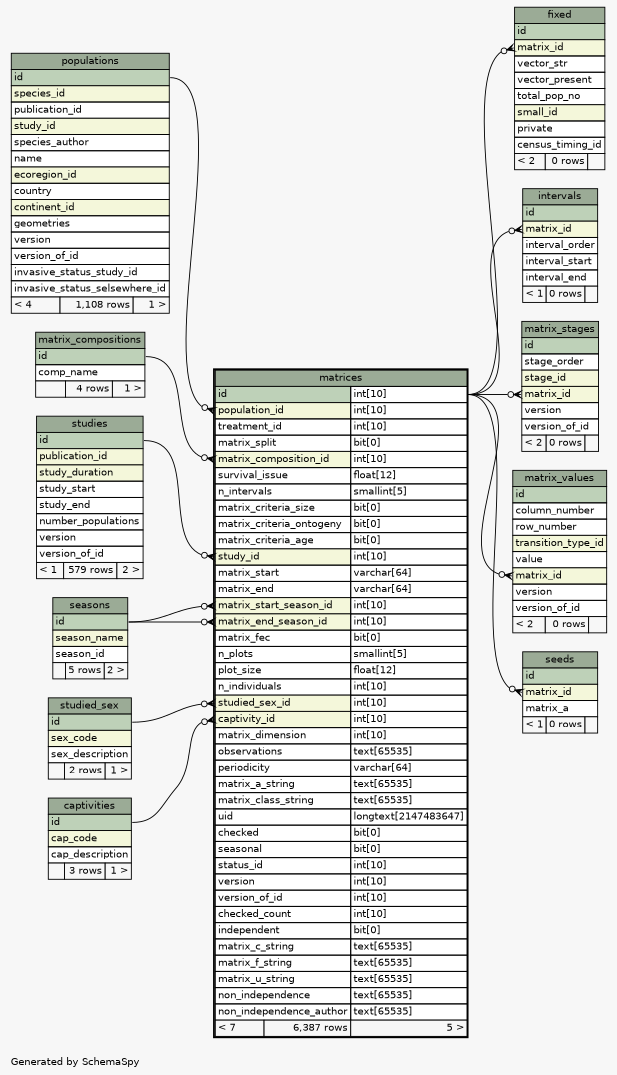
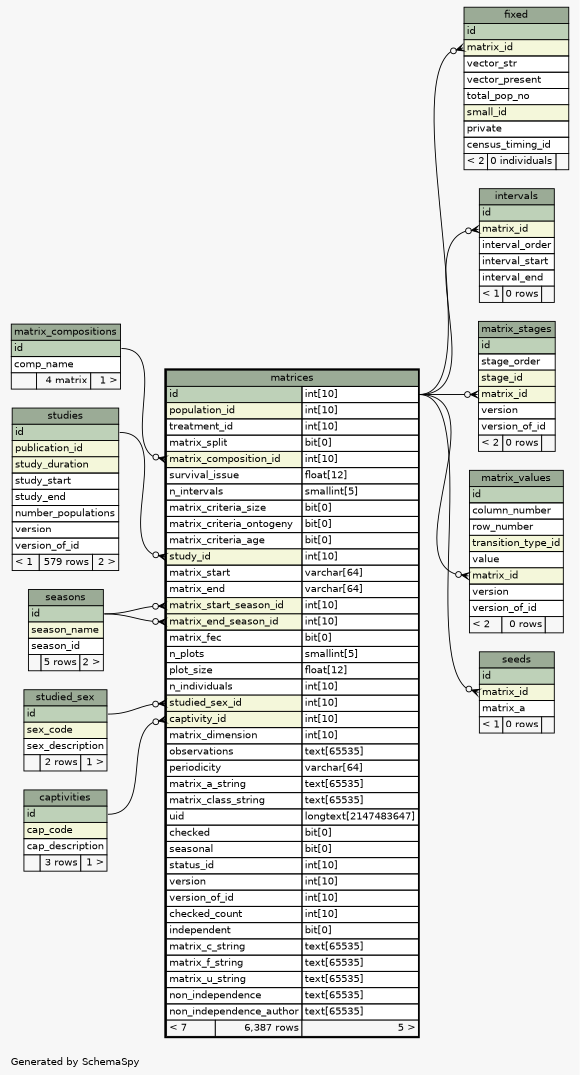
  digraph {
    bgcolor="#f7f7f7"
    fontname=Helvetica
    fontsize=11
    label="\nGenerated by SchemaSpy"
    labeljust=l
    nodesep=0.18
    rankdir=RL
    ranksep=0.46
    node [fontname=Helvetica fontsize=11 shape=plaintext]
    edge [arrowhead=none arrowsize=0.8 arrowtail=crowodot dir=back headport="id:e" tailport="matrix_id:w"]
-   n1 [label=<     <TABLE BORDER="0" CELLBORDER="1" CELLSPACING="0" BGCOLOR="#ffffff">       <TR><TD COLSPAN="3" BGCOLOR="#9bab96" ALIGN="CENTER">fixed</TD></TR>       <TR><TD PORT="id" COLSPAN="3" BGCOLOR="#bed1b8" ALIGN="LEFT">id</TD></TR>       <TR><TD PORT="matrix_id" COLSPAN="3" BGCOLOR="#f4f7da" ALIGN="LEFT">matrix_id</TD></TR>       <TR><TD PORT="vector_str" COLSPAN="3" ALIGN="LEFT">vector_str</TD></TR>       <TR><TD PORT="vector_present" COLSPAN="3" ALIGN="LEFT">vector_present</TD></TR>       <TR><TD PORT="total_pop_no" COLSPAN="3" ALIGN="LEFT">total_pop_no</TD></TR>       <TR><TD PORT="small_id" COLSPAN="3" BGCOLOR="#f4f7da" ALIGN="LEFT">small_id</TD></TR>       <TR><TD PORT="private" COLSPAN="3" ALIGN="LEFT">private</TD></TR>       <TR><TD PORT="census_timing_id" COLSPAN="3" ALIGN="LEFT">census_timing_id</TD></TR>       <TR><TD ALIGN="LEFT" BGCOLOR="#f7f7f7">&lt; 2</TD><TD ALIGN="RIGHT" BGCOLOR="#f7f7f7">0 rows</TD><TD ALIGN="RIGHT" BGCOLOR="#f7f7f7">  </TD></TR>     </TABLE>>]
+   n1 [label=<     <TABLE BORDER="0" CELLBORDER="1" CELLSPACING="0" BGCOLOR="#ffffff">       <TR><TD COLSPAN="3" BGCOLOR="#9bab96" ALIGN="CENTER">fixed</TD></TR>       <TR><TD PORT="id" COLSPAN="3" BGCOLOR="#bed1b8" ALIGN="LEFT">id</TD></TR>       <TR><TD PORT="matrix_id" COLSPAN="3" BGCOLOR="#f4f7da" ALIGN="LEFT">matrix_id</TD></TR>       <TR><TD PORT="vector_str" COLSPAN="3" ALIGN="LEFT">vector_str</TD></TR>       <TR><TD PORT="vector_present" COLSPAN="3" ALIGN="LEFT">vector_present</TD></TR>       <TR><TD PORT="total_pop_no" COLSPAN="3" ALIGN="LEFT">total_pop_no</TD></TR>       <TR><TD PORT="small_id" COLSPAN="3" BGCOLOR="#f4f7da" ALIGN="LEFT">small_id</TD></TR>       <TR><TD PORT="private" COLSPAN="3" ALIGN="LEFT">private</TD></TR>       <TR><TD PORT="census_timing_id" COLSPAN="3" ALIGN="LEFT">census_timing_id</TD></TR>       <TR><TD ALIGN="LEFT" BGCOLOR="#f7f7f7">&lt; 2</TD><TD ALIGN="RIGHT" BGCOLOR="#f7f7f7">0 individuals</TD><TD ALIGN="RIGHT" BGCOLOR="#f7f7f7">  </TD></TR>     </TABLE>>]
    n2 [label=<     <TABLE BORDER="2" CELLBORDER="1" CELLSPACING="0" BGCOLOR="#ffffff">       <TR><TD COLSPAN="3" BGCOLOR="#9bab96" ALIGN="CENTER">matrices</TD></TR>       <TR><TD PORT="id" COLSPAN="2" BGCOLOR="#bed1b8" ALIGN="LEFT">id</TD><TD PORT="id.type" ALIGN="LEFT">int[10]</TD></TR>       <TR><TD PORT="population_id" COLSPAN="2" BGCOLOR="#f4f7da" ALIGN="LEFT">population_id</TD><TD PORT="population_id.type" ALIGN="LEFT">int[10]</TD></TR>       <TR><TD PORT="treatment_id" COLSPAN="2" ALIGN="LEFT">treatment_id</TD><TD PORT="treatment_id.type" ALIGN="LEFT">int[10]</TD></TR>       <TR><TD PORT="matrix_split" COLSPAN="2" ALIGN="LEFT">matrix_split</TD><TD PORT="matrix_split.type" ALIGN="LEFT">bit[0]</TD></TR>       <TR><TD PORT="matrix_composition_id" COLSPAN="2" BGCOLOR="#f4f7da" ALIGN="LEFT">matrix_composition_id</TD><TD PORT="matrix_composition_id.type" ALIGN="LEFT">int[10]</TD></TR>       <TR><TD PORT="survival_issue" COLSPAN="2" ALIGN="LEFT">survival_issue</TD><TD PORT="survival_issue.type" ALIGN="LEFT">float[12]</TD></TR>       <TR><TD PORT="n_intervals" COLSPAN="2" ALIGN="LEFT">n_intervals</TD><TD PORT="n_intervals.type" ALIGN="LEFT">smallint[5]</TD></TR>       <TR><TD PORT="matrix_criteria_size" COLSPAN="2" ALIGN="LEFT">matrix_criteria_size</TD><TD PORT="matrix_criteria_size.type" ALIGN="LEFT">bit[0]</TD></TR>       <TR><TD PORT="matrix_criteria_ontogeny" COLSPAN="2" ALIGN="LEFT">matrix_criteria_ontogeny</TD><TD PORT="matrix_criteria_ontogeny.type" ALIGN="LEFT">bit[0]</TD></TR>       <TR><TD PORT="matrix_criteria_age" COLSPAN="2" ALIGN="LEFT">matrix_criteria_age</TD><TD PORT="matrix_criteria_age.type" ALIGN="LEFT">bit[0]</TD></TR>       <TR><TD PORT="study_id" COLSPAN="2" BGCOLOR="#f4f7da" ALIGN="LEFT">study_id</TD><TD PORT="study_id.type" ALIGN="LEFT">int[10]</TD></TR>       <TR><TD PORT="matrix_start" COLSPAN="2" ALIGN="LEFT">matrix_start</TD><TD PORT="matrix_start.type" ALIGN="LEFT">varchar[64]</TD></TR>       <TR><TD PORT="matrix_end" COLSPAN="2" ALIGN="LEFT">matrix_end</TD><TD PORT="matrix_end.type" ALIGN="LEFT">varchar[64]</TD></TR>       <TR><TD PORT="matrix_start_season_id" COLSPAN="2" BGCOLOR="#f4f7da" ALIGN="LEFT">matrix_start_season_id</TD><TD PORT="matrix_start_season_id.type" ALIGN="LEFT">int[10]</TD></TR>       <TR><TD PORT="matrix_end_season_id" COLSPAN="2" BGCOLOR="#f4f7da" ALIGN="LEFT">matrix_end_season_id</TD><TD PORT="matrix_end_season_id.type" ALIGN="LEFT">int[10]</TD></TR>       <TR><TD PORT="matrix_fec" COLSPAN="2" ALIGN="LEFT">matrix_fec</TD><TD PORT="matrix_fec.type" ALIGN="LEFT">bit[0]</TD></TR>       <TR><TD PORT="n_plots" COLSPAN="2" ALIGN="LEFT">n_plots</TD><TD PORT="n_plots.type" ALIGN="LEFT">smallint[5]</TD></TR>       <TR><TD PORT="plot_size" COLSPAN="2" ALIGN="LEFT">plot_size</TD><TD PORT="plot_size.type" ALIGN="LEFT">float[12]</TD></TR>       <TR><TD PORT="n_individuals" COLSPAN="2" ALIGN="LEFT">n_individuals</TD><TD PORT="n_individuals.type" ALIGN="LEFT">int[10]</TD></TR>       <TR><TD PORT="studied_sex_id" COLSPAN="2" BGCOLOR="#f4f7da" ALIGN="LEFT">studied_sex_id</TD><TD PORT="studied_sex_id.type" ALIGN="LEFT">int[10]</TD></TR>       <TR><TD PORT="captivity_id" COLSPAN="2" BGCOLOR="#f4f7da" ALIGN="LEFT">captivity_id</TD><TD PORT="captivity_id.type" ALIGN="LEFT">int[10]</TD></TR>       <TR><TD PORT="matrix_dimension" COLSPAN="2" ALIGN="LEFT">matrix_dimension</TD><TD PORT="matrix_dimension.type" ALIGN="LEFT">int[10]</TD></TR>       <TR><TD PORT="observations" COLSPAN="2" ALIGN="LEFT">observations</TD><TD PORT="observations.type" ALIGN="LEFT">text[65535]</TD></TR>       <TR><TD PORT="periodicity" COLSPAN="2" ALIGN="LEFT">periodicity</TD><TD PORT="periodicity.type" ALIGN="LEFT">varchar[64]</TD></TR>       <TR><TD PORT="matrix_a_string" COLSPAN="2" ALIGN="LEFT">matrix_a_string</TD><TD PORT="matrix_a_string.type" ALIGN="LEFT">text[65535]</TD></TR>       <TR><TD PORT="matrix_class_string" COLSPAN="2" ALIGN="LEFT">matrix_class_string</TD><TD PORT="matrix_class_string.type" ALIGN="LEFT">text[65535]</TD></TR>       <TR><TD PORT="uid" COLSPAN="2" ALIGN="LEFT">uid</TD><TD PORT="uid.type" ALIGN="LEFT">longtext[2147483647]</TD></TR>       <TR><TD PORT="checked" COLSPAN="2" ALIGN="LEFT">checked</TD><TD PORT="checked.type" ALIGN="LEFT">bit[0]</TD></TR>       <TR><TD PORT="seasonal" COLSPAN="2" ALIGN="LEFT">seasonal</TD><TD PORT="seasonal.type" ALIGN="LEFT">bit[0]</TD></TR>       <TR><TD PORT="status_id" COLSPAN="2" ALIGN="LEFT">status_id</TD><TD PORT="status_id.type" ALIGN="LEFT">int[10]</TD></TR>       <TR><TD PORT="version" COLSPAN="2" ALIGN="LEFT">version</TD><TD PORT="version.type" ALIGN="LEFT">int[10]</TD></TR>       <TR><TD PORT="version_of_id" COLSPAN="2" ALIGN="LEFT">version_of_id</TD><TD PORT="version_of_id.type" ALIGN="LEFT">int[10]</TD></TR>       <TR><TD PORT="checked_count" COLSPAN="2" ALIGN="LEFT">checked_count</TD><TD PORT="checked_count.type" ALIGN="LEFT">int[10]</TD></TR>       <TR><TD PORT="independent" COLSPAN="2" ALIGN="LEFT">independent</TD><TD PORT="independent.type" ALIGN="LEFT">bit[0]</TD></TR>       <TR><TD PORT="matrix_c_string" COLSPAN="2" ALIGN="LEFT">matrix_c_string</TD><TD PORT="matrix_c_string.type" ALIGN="LEFT">text[65535]</TD></TR>       <TR><TD PORT="matrix_f_string" COLSPAN="2" ALIGN="LEFT">matrix_f_string</TD><TD PORT="matrix_f_string.type" ALIGN="LEFT">text[65535]</TD></TR>       <TR><TD PORT="matrix_u_string" COLSPAN="2" ALIGN="LEFT">matrix_u_string</TD><TD PORT="matrix_u_string.type" ALIGN="LEFT">text[65535]</TD></TR>       <TR><TD PORT="non_independence" COLSPAN="2" ALIGN="LEFT">non_independence</TD><TD PORT="non_independence.type" ALIGN="LEFT">text[65535]</TD></TR>       <TR><TD PORT="non_independence_author" COLSPAN="2" ALIGN="LEFT">non_independence_author</TD><TD PORT="non_independence_author.type" ALIGN="LEFT">text[65535]</TD></TR>       <TR><TD ALIGN="LEFT" BGCOLOR="#f7f7f7">&lt; 7</TD><TD ALIGN="RIGHT" BGCOLOR="#f7f7f7">6,387 rows</TD><TD ALIGN="RIGHT" BGCOLOR="#f7f7f7">5 &gt;</TD></TR>     </TABLE>>]
    n3 [label=<     <TABLE BORDER="0" CELLBORDER="1" CELLSPACING="0" BGCOLOR="#ffffff">       <TR><TD COLSPAN="3" BGCOLOR="#9bab96" ALIGN="CENTER">captivities</TD></TR>       <TR><TD PORT="id" COLSPAN="3" BGCOLOR="#bed1b8" ALIGN="LEFT">id</TD></TR>       <TR><TD PORT="cap_code" COLSPAN="3" BGCOLOR="#f4f7da" ALIGN="LEFT">cap_code</TD></TR>       <TR><TD PORT="cap_description" COLSPAN="3" ALIGN="LEFT">cap_description</TD></TR>       <TR><TD ALIGN="LEFT" BGCOLOR="#f7f7f7">  </TD><TD ALIGN="RIGHT" BGCOLOR="#f7f7f7">3 rows</TD><TD ALIGN="RIGHT" BGCOLOR="#f7f7f7">1 &gt;</TD></TR>     </TABLE>>]
-   n4 [label=<     <TABLE BORDER="0" CELLBORDER="1" CELLSPACING="0" BGCOLOR="#ffffff">       <TR><TD COLSPAN="3" BGCOLOR="#9bab96" ALIGN="CENTER">matrix_compositions</TD></TR>       <TR><TD PORT="id" COLSPAN="3" BGCOLOR="#bed1b8" ALIGN="LEFT">id</TD></TR>       <TR><TD PORT="comp_name" COLSPAN="3" ALIGN="LEFT">comp_name</TD></TR>       <TR><TD ALIGN="LEFT" BGCOLOR="#f7f7f7">  </TD><TD ALIGN="RIGHT" BGCOLOR="#f7f7f7">4 rows</TD><TD ALIGN="RIGHT" BGCOLOR="#f7f7f7">1 &gt;</TD></TR>     </TABLE>>]
+   n4 [label=<     <TABLE BORDER="0" CELLBORDER="1" CELLSPACING="0" BGCOLOR="#ffffff">       <TR><TD COLSPAN="3" BGCOLOR="#9bab96" ALIGN="CENTER">matrix_compositions</TD></TR>       <TR><TD PORT="id" COLSPAN="3" BGCOLOR="#bed1b8" ALIGN="LEFT">id</TD></TR>       <TR><TD PORT="comp_name" COLSPAN="3" ALIGN="LEFT">comp_name</TD></TR>       <TR><TD ALIGN="LEFT" BGCOLOR="#f7f7f7">  </TD><TD ALIGN="RIGHT" BGCOLOR="#f7f7f7">4 matrix</TD><TD ALIGN="RIGHT" BGCOLOR="#f7f7f7">1 &gt;</TD></TR>     </TABLE>>]
    n5 [label=<     <TABLE BORDER="0" CELLBORDER="1" CELLSPACING="0" BGCOLOR="#ffffff">       <TR><TD COLSPAN="3" BGCOLOR="#9bab96" ALIGN="CENTER">seasons</TD></TR>       <TR><TD PORT="id" COLSPAN="3" BGCOLOR="#bed1b8" ALIGN="LEFT">id</TD></TR>       <TR><TD PORT="season_name" COLSPAN="3" BGCOLOR="#f4f7da" ALIGN="LEFT">season_name</TD></TR>       <TR><TD PORT="season_id" COLSPAN="3" ALIGN="LEFT">season_id</TD></TR>       <TR><TD ALIGN="LEFT" BGCOLOR="#f7f7f7">  </TD><TD ALIGN="RIGHT" BGCOLOR="#f7f7f7">5 rows</TD><TD ALIGN="RIGHT" BGCOLOR="#f7f7f7">2 &gt;</TD></TR>     </TABLE>>]
-   n6 [label=<     <TABLE BORDER="0" CELLBORDER="1" CELLSPACING="0" BGCOLOR="#ffffff">       <TR><TD COLSPAN="3" BGCOLOR="#9bab96" ALIGN="CENTER">populations</TD></TR>       <TR><TD PORT="id" COLSPAN="3" BGCOLOR="#bed1b8" ALIGN="LEFT">id</TD></TR>       <TR><TD PORT="species_id" COLSPAN="3" BGCOLOR="#f4f7da" ALIGN="LEFT">species_id</TD></TR>       <TR><TD PORT="publication_id" COLSPAN="3" ALIGN="LEFT">publication_id</TD></TR>       <TR><TD PORT="study_id" COLSPAN="3" BGCOLOR="#f4f7da" ALIGN="LEFT">study_id</TD></TR>       <TR><TD PORT="species_author" COLSPAN="3" ALIGN="LEFT">species_author</TD></TR>       <TR><TD PORT="name" COLSPAN="3" ALIGN="LEFT">name</TD></TR>       <TR><TD PORT="ecoregion_id" COLSPAN="3" BGCOLOR="#f4f7da" ALIGN="LEFT">ecoregion_id</TD></TR>       <TR><TD PORT="country" COLSPAN="3" ALIGN="LEFT">country</TD></TR>       <TR><TD PORT="continent_id" COLSPAN="3" BGCOLOR="#f4f7da" ALIGN="LEFT">continent_id</TD></TR>       <TR><TD PORT="geometries" COLSPAN="3" ALIGN="LEFT">geometries</TD></TR>       <TR><TD PORT="version" COLSPAN="3" ALIGN="LEFT">version</TD></TR>       <TR><TD PORT="version_of_id" COLSPAN="3" ALIGN="LEFT">version_of_id</TD></TR>       <TR><TD PORT="invasive_status_study_id" COLSPAN="3" ALIGN="LEFT">invasive_status_study_id</TD></TR>       <TR><TD PORT="invasive_status_selsewhere_id" COLSPAN="3" ALIGN="LEFT">invasive_status_selsewhere_id</TD></TR>       <TR><TD ALIGN="LEFT" BGCOLOR="#f7f7f7">&lt; 4</TD><TD ALIGN="RIGHT" BGCOLOR="#f7f7f7">1,108 rows</TD><TD ALIGN="RIGHT" BGCOLOR="#f7f7f7">1 &gt;</TD></TR>     </TABLE>>]
    n7 [label=<     <TABLE BORDER="0" CELLBORDER="1" CELLSPACING="0" BGCOLOR="#ffffff">       <TR><TD COLSPAN="3" BGCOLOR="#9bab96" ALIGN="CENTER">studied_sex</TD></TR>       <TR><TD PORT="id" COLSPAN="3" BGCOLOR="#bed1b8" ALIGN="LEFT">id</TD></TR>       <TR><TD PORT="sex_code" COLSPAN="3" BGCOLOR="#f4f7da" ALIGN="LEFT">sex_code</TD></TR>       <TR><TD PORT="sex_description" COLSPAN="3" ALIGN="LEFT">sex_description</TD></TR>       <TR><TD ALIGN="LEFT" BGCOLOR="#f7f7f7">  </TD><TD ALIGN="RIGHT" BGCOLOR="#f7f7f7">2 rows</TD><TD ALIGN="RIGHT" BGCOLOR="#f7f7f7">1 &gt;</TD></TR>     </TABLE>>]
    n8 [label=<     <TABLE BORDER="0" CELLBORDER="1" CELLSPACING="0" BGCOLOR="#ffffff">       <TR><TD COLSPAN="3" BGCOLOR="#9bab96" ALIGN="CENTER">studies</TD></TR>       <TR><TD PORT="id" COLSPAN="3" BGCOLOR="#bed1b8" ALIGN="LEFT">id</TD></TR>       <TR><TD PORT="publication_id" COLSPAN="3" BGCOLOR="#f4f7da" ALIGN="LEFT">publication_id</TD></TR>       <TR><TD PORT="study_duration" COLSPAN="3" BGCOLOR="#f4f7da" ALIGN="LEFT">study_duration</TD></TR>       <TR><TD PORT="study_start" COLSPAN="3" ALIGN="LEFT">study_start</TD></TR>       <TR><TD PORT="study_end" COLSPAN="3" ALIGN="LEFT">study_end</TD></TR>       <TR><TD PORT="number_populations" COLSPAN="3" ALIGN="LEFT">number_populations</TD></TR>       <TR><TD PORT="version" COLSPAN="3" ALIGN="LEFT">version</TD></TR>       <TR><TD PORT="version_of_id" COLSPAN="3" ALIGN="LEFT">version_of_id</TD></TR>       <TR><TD ALIGN="LEFT" BGCOLOR="#f7f7f7">&lt; 1</TD><TD ALIGN="RIGHT" BGCOLOR="#f7f7f7">579 rows</TD><TD ALIGN="RIGHT" BGCOLOR="#f7f7f7">2 &gt;</TD></TR>     </TABLE>>]
    n9 [label=<     <TABLE BORDER="0" CELLBORDER="1" CELLSPACING="0" BGCOLOR="#ffffff">       <TR><TD COLSPAN="3" BGCOLOR="#9bab96" ALIGN="CENTER">intervals</TD></TR>       <TR><TD PORT="id" COLSPAN="3" BGCOLOR="#bed1b8" ALIGN="LEFT">id</TD></TR>       <TR><TD PORT="matrix_id" COLSPAN="3" BGCOLOR="#f4f7da" ALIGN="LEFT">matrix_id</TD></TR>       <TR><TD PORT="interval_order" COLSPAN="3" ALIGN="LEFT">interval_order</TD></TR>       <TR><TD PORT="interval_start" COLSPAN="3" ALIGN="LEFT">interval_start</TD></TR>       <TR><TD PORT="interval_end" COLSPAN="3" ALIGN="LEFT">interval_end</TD></TR>       <TR><TD ALIGN="LEFT" BGCOLOR="#f7f7f7">&lt; 1</TD><TD ALIGN="RIGHT" BGCOLOR="#f7f7f7">0 rows</TD><TD ALIGN="RIGHT" BGCOLOR="#f7f7f7">  </TD></TR>     </TABLE>>]
    n10 [label=<     <TABLE BORDER="0" CELLBORDER="1" CELLSPACING="0" BGCOLOR="#ffffff">       <TR><TD COLSPAN="3" BGCOLOR="#9bab96" ALIGN="CENTER">matrix_stages</TD></TR>       <TR><TD PORT="id" COLSPAN="3" BGCOLOR="#bed1b8" ALIGN="LEFT">id</TD></TR>       <TR><TD PORT="stage_order" COLSPAN="3" ALIGN="LEFT">stage_order</TD></TR>       <TR><TD PORT="stage_id" COLSPAN="3" BGCOLOR="#f4f7da" ALIGN="LEFT">stage_id</TD></TR>       <TR><TD PORT="matrix_id" COLSPAN="3" BGCOLOR="#f4f7da" ALIGN="LEFT">matrix_id</TD></TR>       <TR><TD PORT="version" COLSPAN="3" ALIGN="LEFT">version</TD></TR>       <TR><TD PORT="version_of_id" COLSPAN="3" ALIGN="LEFT">version_of_id</TD></TR>       <TR><TD ALIGN="LEFT" BGCOLOR="#f7f7f7">&lt; 2</TD><TD ALIGN="RIGHT" BGCOLOR="#f7f7f7">0 rows</TD><TD ALIGN="RIGHT" BGCOLOR="#f7f7f7">  </TD></TR>     </TABLE>>]
    n11 [label=<     <TABLE BORDER="0" CELLBORDER="1" CELLSPACING="0" BGCOLOR="#ffffff">       <TR><TD COLSPAN="3" BGCOLOR="#9bab96" ALIGN="CENTER">matrix_values</TD></TR>       <TR><TD PORT="id" COLSPAN="3" BGCOLOR="#bed1b8" ALIGN="LEFT">id</TD></TR>       <TR><TD PORT="column_number" COLSPAN="3" ALIGN="LEFT">column_number</TD></TR>       <TR><TD PORT="row_number" COLSPAN="3" ALIGN="LEFT">row_number</TD></TR>       <TR><TD PORT="transition_type_id" COLSPAN="3" BGCOLOR="#f4f7da" ALIGN="LEFT">transition_type_id</TD></TR>       <TR><TD PORT="value" COLSPAN="3" ALIGN="LEFT">value</TD></TR>       <TR><TD PORT="matrix_id" COLSPAN="3" BGCOLOR="#f4f7da" ALIGN="LEFT">matrix_id</TD></TR>       <TR><TD PORT="version" COLSPAN="3" ALIGN="LEFT">version</TD></TR>       <TR><TD PORT="version_of_id" COLSPAN="3" ALIGN="LEFT">version_of_id</TD></TR>       <TR><TD ALIGN="LEFT" BGCOLOR="#f7f7f7">&lt; 2</TD><TD ALIGN="RIGHT" BGCOLOR="#f7f7f7">0 rows</TD><TD ALIGN="RIGHT" BGCOLOR="#f7f7f7">  </TD></TR>     </TABLE>>]
    n12 [label=<     <TABLE BORDER="0" CELLBORDER="1" CELLSPACING="0" BGCOLOR="#ffffff">       <TR><TD COLSPAN="3" BGCOLOR="#9bab96" ALIGN="CENTER">seeds</TD></TR>       <TR><TD PORT="id" COLSPAN="3" BGCOLOR="#bed1b8" ALIGN="LEFT">id</TD></TR>       <TR><TD PORT="matrix_id" COLSPAN="3" BGCOLOR="#f4f7da" ALIGN="LEFT">matrix_id</TD></TR>       <TR><TD PORT="matrix_a" COLSPAN="3" ALIGN="LEFT">matrix_a</TD></TR>       <TR><TD ALIGN="LEFT" BGCOLOR="#f7f7f7">&lt; 1</TD><TD ALIGN="RIGHT" BGCOLOR="#f7f7f7">0 rows</TD><TD ALIGN="RIGHT" BGCOLOR="#f7f7f7">  </TD></TR>     </TABLE>>]
    n1 -> n2 [headport="id.type:e"]
    n2 -> n3 [tailport="captivity_id:w"]
    n2 -> n4 [tailport="matrix_composition_id:w"]
    n2 -> n5 [tailport="matrix_end_season_id:w"]
    n2 -> n5 [tailport="matrix_start_season_id:w"]
-   n2 -> n6 [tailport="population_id:w"]
    n2 -> n7 [tailport="studied_sex_id:w"]
    n2 -> n8 [tailport="study_id:w"]
    n9 -> n2 [headport="id.type:e"]
    n10 -> n2 [headport="id.type:e"]
    n11 -> n2 [headport="id.type:e"]
    n12 -> n2 [headport="id.type:e"]
  }
